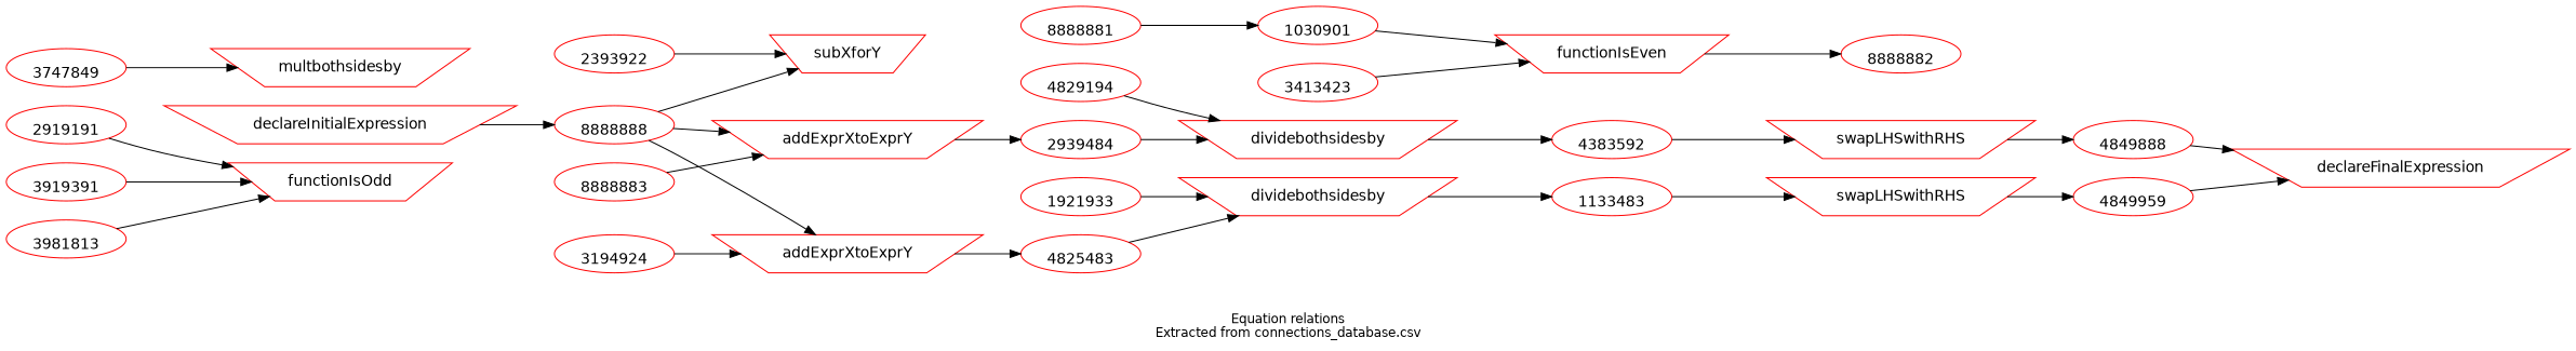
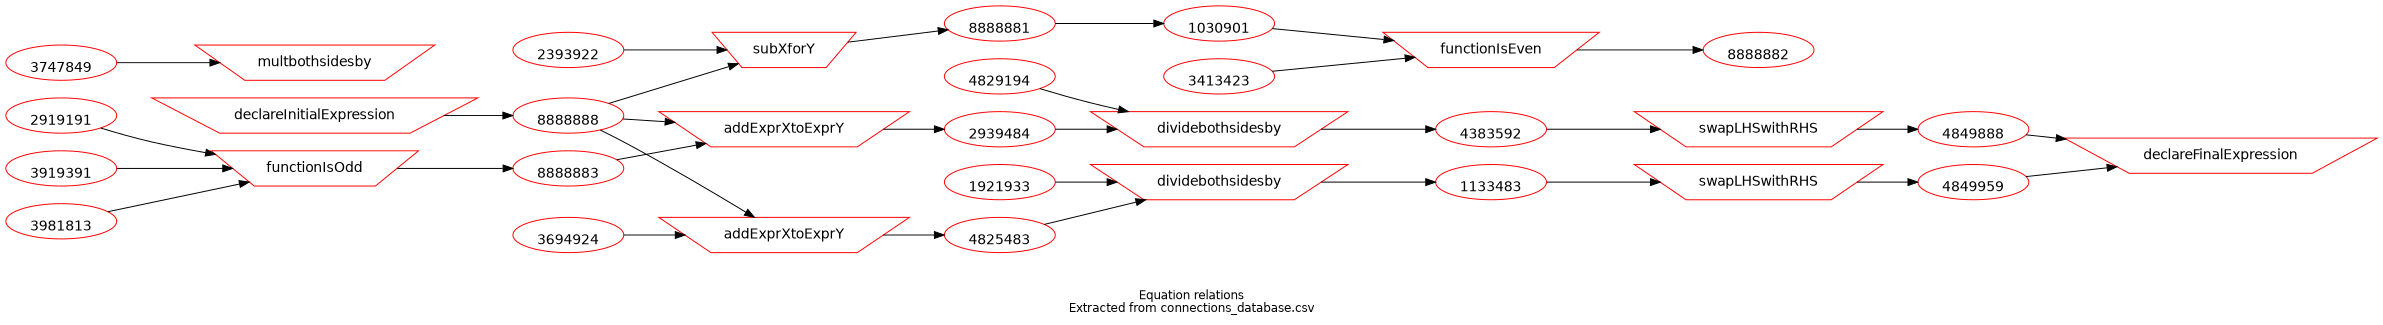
  digraph {
    fontname="DejaVu Sans"
    fontsize=12
    label="Equation relations\nExtracted from connections_database.csv"
    rankdir=LR
    node [color=red fontname="DejaVu Sans" shape=ellipse labelloc=b]
    edge [fontname="DejaVu Sans"]
    n1 [label=declareInitialExpression shape=invtrapezium labelloc=""]
    8888888
    n3 [label=subXforY shape=invtrapezium labelloc=""]
    n4 [label=addExprXtoExprY shape=invtrapezium labelloc=""]
    n5 [label=addExprXtoExprY shape=invtrapezium labelloc=""]
    8888881
    2939484
    4825483
    2393922
    1030901
    n11 [label=functionIsEven shape=invtrapezium labelloc=""]
    8888882
    3413423
    n14 [label=functionIsOdd shape=invtrapezium labelloc=""]
    8888883
    2919191
    3919391
    3981813
    n19 [label=multbothsidesby shape=invtrapezium labelloc=""]
    n20 [label=dividebothsidesby shape=invtrapezium labelloc=""]
    4383592
    4829194
    n23 [label=swapLHSwithRHS shape=invtrapezium labelloc=""]
    4849888
    n25 [label=declareFinalExpression shape=invtrapezium labelloc=""]
    3747849
-   3194924
+   3194924 [label=3694924]
    n28 [label=dividebothsidesby shape=invtrapezium labelloc=""]
    1133483
    1921933
    n31 [label=swapLHSwithRHS shape=invtrapezium labelloc=""]
    4849959
    n1 -> 8888888
    8888888 -> n3
    8888888 -> n4
    8888888 -> n5
+   n3 -> 8888881
    n4 -> 2939484
    n5 -> 4825483
    8888881 -> 1030901
    2939484 -> n20
    4825483 -> n28
    2393922 -> n3
    1030901 -> n11
    n11 -> 8888882
    3413423 -> n11
+   n14 -> 8888883
    8888883 -> n4
    2919191 -> n14
    3919391 -> n14
    3981813 -> n14
    n20 -> 4383592
    4383592 -> n23
    4829194 -> n20
    n23 -> 4849888
    4849888 -> n25
    3747849 -> n19
    3194924 -> n5
    n28 -> 1133483
    1133483 -> n31
    1921933 -> n28
    n31 -> 4849959
    4849959 -> n25
  }
